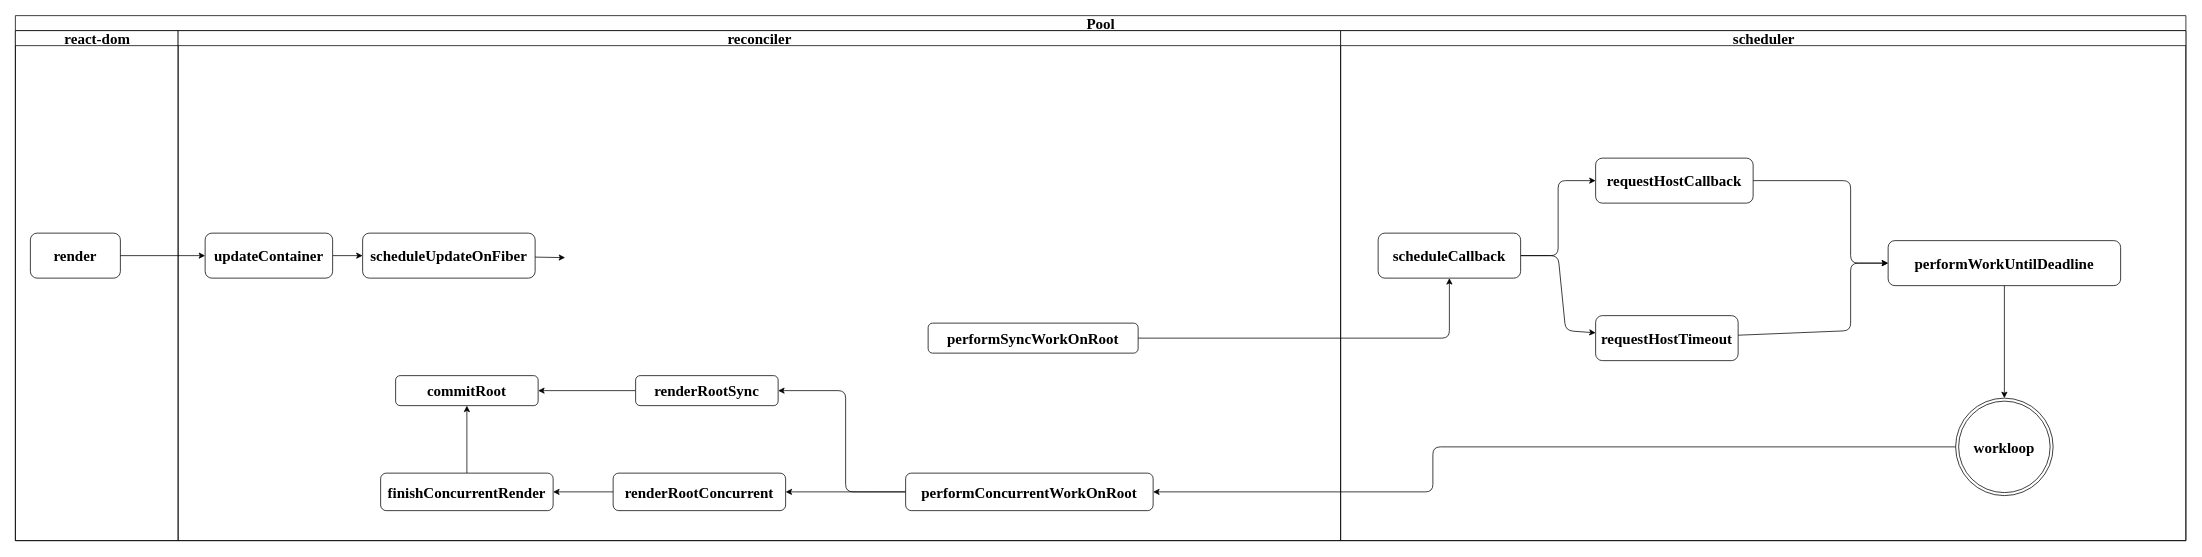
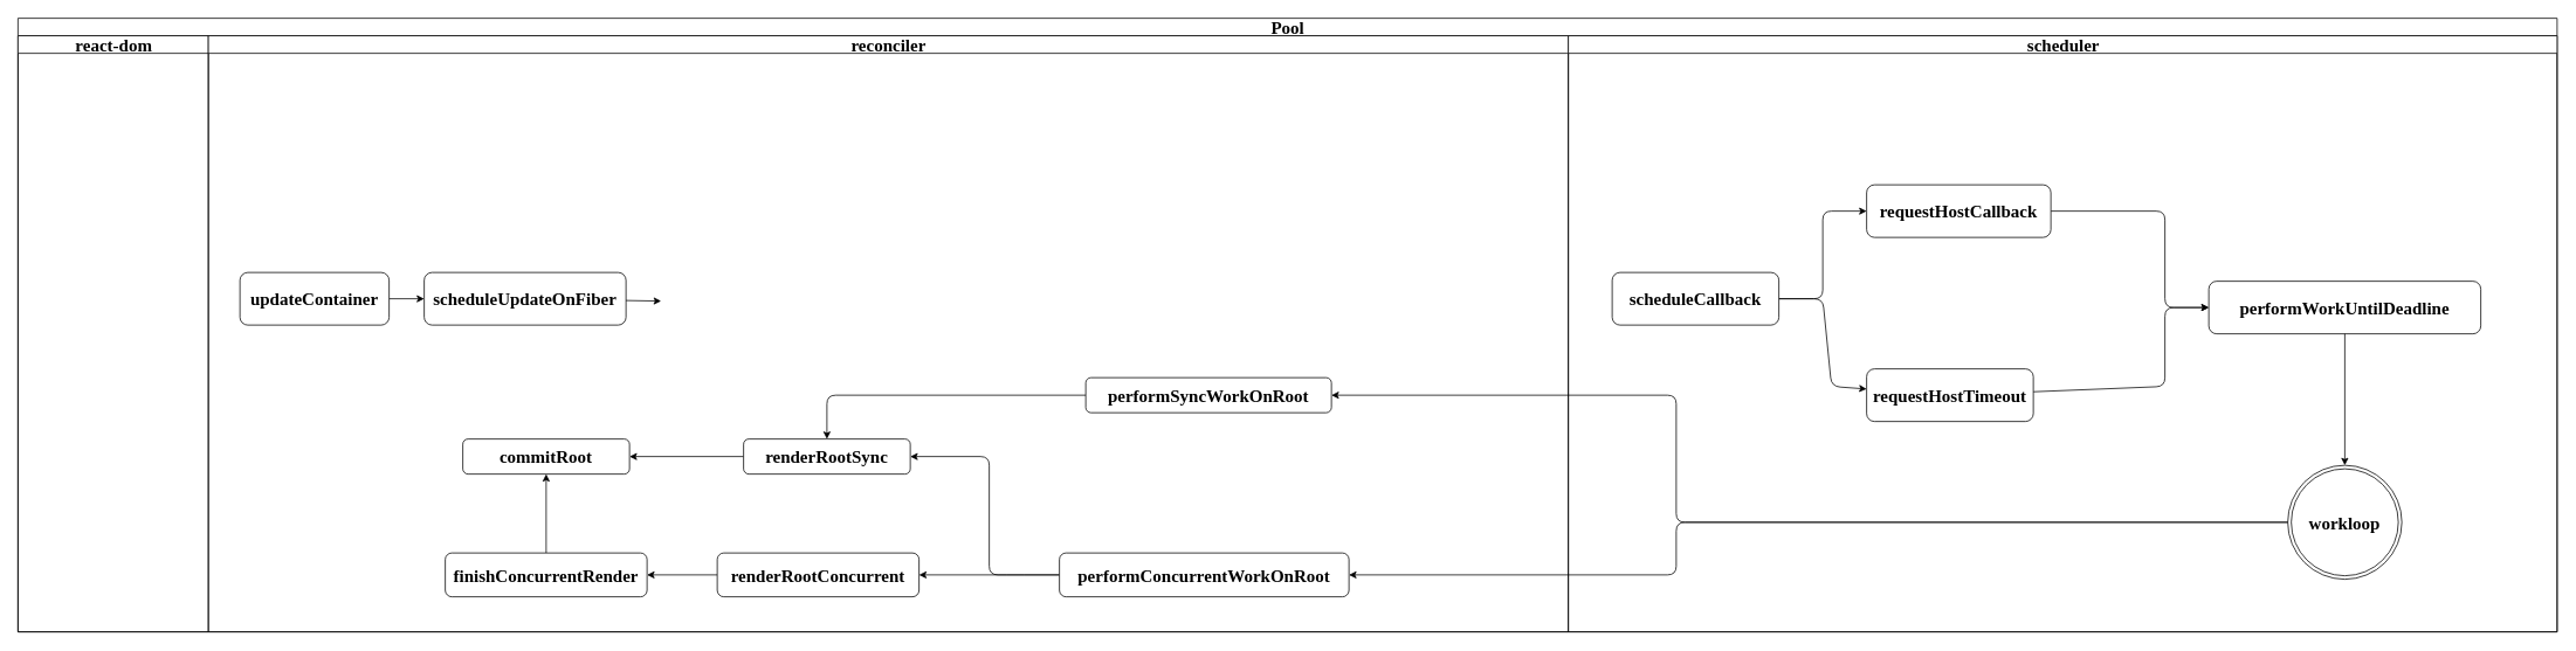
  <mxCell id="0" />
  <mxCell id="1" parent="0" />
  <mxCell id="2" value="Pool" style="swimlane;childLayout=stackLayout;resizeParent=1;resizeParentMax=0;startSize=20;html=1;hachureGap=4;fontFamily=Architects Daughter;fontSource=https%3A%2F%2Ffonts.googleapis.com%2Fcss%3Ffamily%3DArchitects%2BDaughter;fontSize=20;strokeColor=#000000;shadow=0;fillColor=#FFFFFF;fontColor=#000000;fontStyle=1;labelBackgroundColor=none;" parent="1" vertex="1"><mxGeometry x="20" y="20" width="2894" height="700" as="geometry" /></mxCell>
  <mxCell id="3" value="react-dom" style="swimlane;startSize=20;html=1;hachureGap=4;fontFamily=Architects Daughter;fontSource=https%3A%2F%2Ffonts.googleapis.com%2Fcss%3Ffamily%3DArchitects%2BDaughter;fontSize=20;strokeColor=#000000;shadow=0;fillColor=#FFFFFF;fontColor=#000000;fontStyle=1;labelBackgroundColor=none;" parent="2" vertex="1"><mxGeometry y="20" width="217" height="680" as="geometry" /></mxCell>
- <mxCell id="4" value="render" style="rounded=1;whiteSpace=wrap;html=1;hachureGap=4;fontFamily=Architects Daughter;fontSource=https%3A%2F%2Ffonts.googleapis.com%2Fcss%3Ffamily%3DArchitects%2BDaughter;fontSize=20;strokeColor=#000000;shadow=0;fillColor=#FFFFFF;fontColor=#000000;fontStyle=1;labelBackgroundColor=none;" parent="3" vertex="1"><mxGeometry x="20.0" y="270" width="120" height="60" as="geometry" /></mxCell>
- <mxCell id="5" value="" style="edgeStyle=none;hachureGap=4;html=1;fontFamily=Architects Daughter;fontSource=https%3A%2F%2Ffonts.googleapis.com%2Fcss%3Ffamily%3DArchitects%2BDaughter;fontSize=20;strokeColor=#000000;shadow=0;fillColor=#FFFFFF;fontColor=#000000;fontStyle=1;labelBackgroundColor=none;" parent="2" source="4" target="8" edge="1"><mxGeometry relative="1" as="geometry" /></mxCell>
  <mxCell id="6" value="reconciler" style="swimlane;startSize=20;html=1;hachureGap=4;fontFamily=Architects Daughter;fontSource=https%3A%2F%2Ffonts.googleapis.com%2Fcss%3Ffamily%3DArchitects%2BDaughter;fontSize=20;strokeColor=#000000;shadow=0;fillColor=#FFFFFF;fontColor=#000000;fontStyle=1;labelBackgroundColor=none;" parent="2" vertex="1"><mxGeometry x="217" y="20" width="1550" height="680" as="geometry" /></mxCell>
  <mxCell id="7" value="" style="edgeStyle=none;hachureGap=4;html=1;fontFamily=Architects Daughter;fontSource=https%3A%2F%2Ffonts.googleapis.com%2Fcss%3Ffamily%3DArchitects%2BDaughter;fontSize=20;strokeColor=#000000;shadow=0;fillColor=#FFFFFF;fontColor=#000000;fontStyle=1;labelBackgroundColor=none;" parent="6" source="8" target="9" edge="1"><mxGeometry relative="1" as="geometry" /></mxCell>
  <mxCell id="8" value="updateContainer" style="rounded=1;whiteSpace=wrap;html=1;hachureGap=4;fontFamily=Architects Daughter;fontSource=https%3A%2F%2Ffonts.googleapis.com%2Fcss%3Ffamily%3DArchitects%2BDaughter;fontSize=20;strokeColor=#000000;shadow=0;fillColor=#FFFFFF;fontColor=#000000;fontStyle=1;labelBackgroundColor=none;" parent="6" vertex="1"><mxGeometry x="36.0" y="270" width="170" height="60" as="geometry" /></mxCell>
  <mxCell id="9" value="scheduleUpdateOnFiber" style="rounded=1;whiteSpace=wrap;html=1;hachureGap=4;fontFamily=Architects Daughter;fontSource=https%3A%2F%2Ffonts.googleapis.com%2Fcss%3Ffamily%3DArchitects%2BDaughter;fontSize=20;strokeColor=#000000;shadow=0;fillColor=#FFFFFF;fontColor=#000000;fontStyle=1;labelBackgroundColor=none;" parent="6" vertex="1"><mxGeometry x="246" y="270" width="230" height="60" as="geometry" /></mxCell>
  <mxCell id="10" value="" style="edgeStyle=none;hachureGap=4;html=1;fontFamily=Architects Daughter;fontSource=https%3A%2F%2Ffonts.googleapis.com%2Fcss%3Ffamily%3DArchitects%2BDaughter;fontSize=20;strokeColor=#000000;shadow=0;fillColor=#FFFFFF;fontColor=#000000;fontStyle=1;labelBackgroundColor=none;" parent="6" source="9" edge="1"><mxGeometry relative="1" as="geometry"><mxPoint x="516" y="302.672" as="targetPoint" /></mxGeometry></mxCell>
- <mxCell id="11" value="" style="edgeStyle=orthogonalEdgeStyle;hachureGap=4;html=1;fontFamily=Architects Daughter;fontSource=https%3A%2F%2Ffonts.googleapis.com%2Fcss%3Ffamily%3DArchitects%2BDaughter;fontSize=20;strokeColor=#000000;shadow=0;fillColor=#FFFFFF;fontColor=#000000;fontStyle=1;labelBackgroundColor=none;" parent="6" source="12" target="26" edge="1"><mxGeometry relative="1" as="geometry"><mxPoint x="111" y="460" as="targetPoint" /></mxGeometry></mxCell>
+ <mxCell id="11" value="" style="edgeStyle=orthogonalEdgeStyle;hachureGap=4;html=1;fontFamily=Architects Daughter;fontSource=https%3A%2F%2Ffonts.googleapis.com%2Fcss%3Ffamily%3DArchitects%2BDaughter;fontSize=20;entryX=0.5;entryY=0;entryDx=0;entryDy=0;strokeColor=#000000;shadow=0;fillColor=#FFFFFF;fontColor=#000000;fontStyle=1;labelBackgroundColor=none;" parent="6" source="12" target="17" edge="1"><mxGeometry relative="1" as="geometry"><mxPoint x="111" y="460" as="targetPoint" /></mxGeometry></mxCell>
  <mxCell id="12" value="performSyncWorkOnRoot" style="rounded=1;whiteSpace=wrap;html=1;hachureGap=4;fontFamily=Architects Daughter;fontSource=https%3A%2F%2Ffonts.googleapis.com%2Fcss%3Ffamily%3DArchitects%2BDaughter;fontSize=20;strokeColor=#000000;shadow=0;fillColor=#FFFFFF;fontColor=#000000;fontStyle=1;labelBackgroundColor=none;" parent="6" vertex="1"><mxGeometry x="1000" y="390" width="280" height="40" as="geometry" /></mxCell>
  <mxCell id="13" value="" style="edgeStyle=orthogonalEdgeStyle;hachureGap=4;html=1;fontFamily=Architects Daughter;fontSource=https%3A%2F%2Ffonts.googleapis.com%2Fcss%3Ffamily%3DArchitects%2BDaughter;fontSize=20;exitX=0;exitY=0.5;exitDx=0;exitDy=0;entryX=1;entryY=0.5;entryDx=0;entryDy=0;strokeColor=#000000;shadow=0;fillColor=#FFFFFF;fontColor=#000000;fontStyle=1;labelBackgroundColor=none;" parent="6" source="15" target="19" edge="1"><mxGeometry relative="1" as="geometry"><mxPoint x="216" y="615" as="targetPoint" /><Array as="points"><mxPoint x="920" y="615" /><mxPoint x="920" y="615" /></Array></mxGeometry></mxCell>
  <mxCell id="14" style="edgeStyle=orthogonalEdgeStyle;hachureGap=4;html=1;entryX=1;entryY=0.5;entryDx=0;entryDy=0;fontFamily=Architects Daughter;fontSource=https%3A%2F%2Ffonts.googleapis.com%2Fcss%3Ffamily%3DArchitects%2BDaughter;fontSize=20;exitX=0;exitY=0.5;exitDx=0;exitDy=0;strokeColor=#000000;shadow=0;fillColor=#FFFFFF;fontColor=#000000;fontStyle=1;labelBackgroundColor=none;" parent="6" source="15" target="17" edge="1"><mxGeometry relative="1" as="geometry"><mxPoint x="206" y="480" as="targetPoint" /><Array as="points"><mxPoint x="890" y="615" /><mxPoint x="890" y="480" /></Array></mxGeometry></mxCell>
  <mxCell id="15" value="performConcurrentWorkOnRoot" style="rounded=1;whiteSpace=wrap;html=1;hachureGap=4;fontFamily=Architects Daughter;fontSource=https%3A%2F%2Ffonts.googleapis.com%2Fcss%3Ffamily%3DArchitects%2BDaughter;fontSize=20;strokeColor=#000000;shadow=0;fillColor=#FFFFFF;fontColor=#000000;fontStyle=1;labelBackgroundColor=none;" parent="6" vertex="1"><mxGeometry x="970" y="590" width="330" height="50" as="geometry" /></mxCell>
  <mxCell id="16" value="" style="edgeStyle=orthogonalEdgeStyle;hachureGap=4;html=1;fontFamily=Architects Daughter;fontSource=https%3A%2F%2Ffonts.googleapis.com%2Fcss%3Ffamily%3DArchitects%2BDaughter;fontSize=20;strokeColor=#000000;shadow=0;fillColor=#FFFFFF;fontColor=#000000;fontStyle=1;labelBackgroundColor=none;" parent="6" source="17" target="20" edge="1"><mxGeometry relative="1" as="geometry" /></mxCell>
  <mxCell id="17" value="renderRootSync" style="rounded=1;whiteSpace=wrap;html=1;hachureGap=4;fontFamily=Architects Daughter;fontSource=https%3A%2F%2Ffonts.googleapis.com%2Fcss%3Ffamily%3DArchitects%2BDaughter;fontSize=20;strokeColor=#000000;shadow=0;fillColor=#FFFFFF;fontColor=#000000;fontStyle=1;labelBackgroundColor=none;" parent="6" vertex="1"><mxGeometry x="610" y="460" width="190" height="40" as="geometry" /></mxCell>
  <mxCell id="18" value="" style="edgeStyle=orthogonalEdgeStyle;hachureGap=4;html=1;fontFamily=Architects Daughter;fontSource=https%3A%2F%2Ffonts.googleapis.com%2Fcss%3Ffamily%3DArchitects%2BDaughter;fontSize=20;strokeColor=#000000;shadow=0;fillColor=#FFFFFF;fontColor=#000000;fontStyle=1;labelBackgroundColor=none;" parent="6" source="19" target="22" edge="1"><mxGeometry relative="1" as="geometry" /></mxCell>
  <mxCell id="19" value="renderRootConcurrent" style="rounded=1;whiteSpace=wrap;html=1;hachureGap=4;fontFamily=Architects Daughter;fontSource=https%3A%2F%2Ffonts.googleapis.com%2Fcss%3Ffamily%3DArchitects%2BDaughter;fontSize=20;strokeColor=#000000;shadow=0;fillColor=#FFFFFF;fontColor=#000000;fontStyle=1;labelBackgroundColor=none;" parent="6" vertex="1"><mxGeometry x="580" y="590" width="230" height="50" as="geometry" /></mxCell>
  <mxCell id="20" value="commitRoot" style="rounded=1;whiteSpace=wrap;html=1;hachureGap=4;fontFamily=Architects Daughter;fontSource=https%3A%2F%2Ffonts.googleapis.com%2Fcss%3Ffamily%3DArchitects%2BDaughter;fontSize=20;strokeColor=#000000;shadow=0;fillColor=#FFFFFF;fontColor=#000000;fontStyle=1;labelBackgroundColor=none;" parent="6" vertex="1"><mxGeometry x="290" y="460" width="190" height="40" as="geometry" /></mxCell>
  <mxCell id="21" style="edgeStyle=orthogonalEdgeStyle;hachureGap=4;html=1;entryX=0.5;entryY=1;entryDx=0;entryDy=0;fontFamily=Architects Daughter;fontSource=https%3A%2F%2Ffonts.googleapis.com%2Fcss%3Ffamily%3DArchitects%2BDaughter;fontSize=20;strokeColor=#000000;shadow=0;fillColor=#FFFFFF;fontColor=#000000;fontStyle=1;labelBackgroundColor=none;" parent="6" source="22" target="20" edge="1"><mxGeometry relative="1" as="geometry" /></mxCell>
  <mxCell id="22" value="finishConcurrentRender" style="rounded=1;whiteSpace=wrap;html=1;hachureGap=4;fontFamily=Architects Daughter;fontSource=https%3A%2F%2Ffonts.googleapis.com%2Fcss%3Ffamily%3DArchitects%2BDaughter;fontSize=20;strokeColor=#000000;shadow=0;fillColor=#FFFFFF;fontColor=#000000;fontStyle=1;labelBackgroundColor=none;" parent="6" vertex="1"><mxGeometry x="270" y="590" width="230" height="50" as="geometry" /></mxCell>
  <mxCell id="23" value="scheduler" style="swimlane;startSize=20;html=1;hachureGap=4;fontFamily=Architects Daughter;fontSource=https%3A%2F%2Ffonts.googleapis.com%2Fcss%3Ffamily%3DArchitects%2BDaughter;fontSize=20;strokeColor=#000000;shadow=0;fillColor=#FFFFFF;fontColor=#000000;fontStyle=1;labelBackgroundColor=none;" parent="2" vertex="1"><mxGeometry x="1767" y="20" width="1127" height="680" as="geometry" /></mxCell>
  <mxCell id="24" value="" style="edgeStyle=none;hachureGap=4;html=1;fontFamily=Architects Daughter;fontSource=https%3A%2F%2Ffonts.googleapis.com%2Fcss%3Ffamily%3DArchitects%2BDaughter;fontSize=20;exitX=1;exitY=0.5;exitDx=0;exitDy=0;entryX=0;entryY=0.5;entryDx=0;entryDy=0;strokeColor=#000000;shadow=0;fillColor=#FFFFFF;fontColor=#000000;fontStyle=1;labelBackgroundColor=none;" parent="23" source="26" target="28" edge="1"><mxGeometry relative="1" as="geometry"><Array as="points"><mxPoint x="290" y="300" /><mxPoint x="290" y="200" /></Array></mxGeometry></mxCell>
  <mxCell id="25" value="" style="edgeStyle=none;hachureGap=4;html=1;fontFamily=Architects Daughter;fontSource=https%3A%2F%2Ffonts.googleapis.com%2Fcss%3Ffamily%3DArchitects%2BDaughter;fontSize=20;exitX=1;exitY=0.5;exitDx=0;exitDy=0;strokeColor=#000000;shadow=0;fillColor=#FFFFFF;fontColor=#000000;fontStyle=1;labelBackgroundColor=none;" parent="23" source="26" target="30" edge="1"><mxGeometry relative="1" as="geometry"><Array as="points"><mxPoint x="290" y="300" /><mxPoint x="300" y="400" /></Array></mxGeometry></mxCell>
  <mxCell id="26" value="scheduleCallback" style="rounded=1;whiteSpace=wrap;html=1;hachureGap=4;fontFamily=Architects Daughter;fontSource=https%3A%2F%2Ffonts.googleapis.com%2Fcss%3Ffamily%3DArchitects%2BDaughter;fontSize=20;strokeColor=#000000;shadow=0;fillColor=#FFFFFF;fontColor=#000000;fontStyle=1;labelBackgroundColor=none;" parent="23" vertex="1"><mxGeometry x="50" y="270" width="190" height="60" as="geometry" /></mxCell>
  <mxCell id="27" value="" style="edgeStyle=none;hachureGap=4;html=1;fontFamily=Architects Daughter;fontSource=https%3A%2F%2Ffonts.googleapis.com%2Fcss%3Ffamily%3DArchitects%2BDaughter;fontSize=20;exitX=1;exitY=0.5;exitDx=0;exitDy=0;strokeColor=#000000;shadow=0;fillColor=#FFFFFF;fontColor=#000000;fontStyle=1;labelBackgroundColor=none;" parent="23" source="28" target="31" edge="1"><mxGeometry relative="1" as="geometry"><Array as="points"><mxPoint x="680" y="200" /><mxPoint x="680" y="310" /></Array></mxGeometry></mxCell>
  <mxCell id="28" value="requestHostCallback" style="rounded=1;whiteSpace=wrap;html=1;hachureGap=4;fontFamily=Architects Daughter;fontSource=https%3A%2F%2Ffonts.googleapis.com%2Fcss%3Ffamily%3DArchitects%2BDaughter;fontSize=20;strokeColor=#000000;shadow=0;fillColor=#FFFFFF;fontColor=#000000;fontStyle=1;labelBackgroundColor=none;" parent="23" vertex="1"><mxGeometry x="340" y="170" width="210" height="60" as="geometry" /></mxCell>
  <mxCell id="29" style="edgeStyle=none;hachureGap=4;html=1;entryX=0;entryY=0.5;entryDx=0;entryDy=0;fontFamily=Architects Daughter;fontSource=https%3A%2F%2Ffonts.googleapis.com%2Fcss%3Ffamily%3DArchitects%2BDaughter;fontSize=20;strokeColor=#000000;shadow=0;fillColor=#FFFFFF;fontColor=#000000;fontStyle=1;labelBackgroundColor=none;" parent="23" source="30" target="31" edge="1"><mxGeometry relative="1" as="geometry"><Array as="points"><mxPoint x="680" y="400" /><mxPoint x="680" y="310" /></Array></mxGeometry></mxCell>
  <mxCell id="30" value="requestHostTimeout" style="rounded=1;whiteSpace=wrap;html=1;hachureGap=4;fontFamily=Architects Daughter;fontSource=https%3A%2F%2Ffonts.googleapis.com%2Fcss%3Ffamily%3DArchitects%2BDaughter;fontSize=20;strokeColor=#000000;shadow=0;fillColor=#FFFFFF;fontColor=#000000;fontStyle=1;labelBackgroundColor=none;" parent="23" vertex="1"><mxGeometry x="340" y="380" width="190" height="60" as="geometry" /></mxCell>
  <mxCell id="31" value="performWorkUntilDeadline" style="rounded=1;whiteSpace=wrap;html=1;hachureGap=4;fontFamily=Architects Daughter;fontSource=https%3A%2F%2Ffonts.googleapis.com%2Fcss%3Ffamily%3DArchitects%2BDaughter;fontSize=20;strokeColor=#000000;shadow=0;fillColor=#FFFFFF;fontColor=#000000;fontStyle=1;labelBackgroundColor=none;" parent="23" vertex="1"><mxGeometry x="730" y="280" width="310" height="60" as="geometry" /></mxCell>
  <mxCell id="32" value="" style="edgeStyle=none;hachureGap=4;html=1;fontFamily=Architects Daughter;fontSource=https%3A%2F%2Ffonts.googleapis.com%2Fcss%3Ffamily%3DArchitects%2BDaughter;fontSize=20;entryX=0.5;entryY=0;entryDx=0;entryDy=0;strokeColor=#000000;shadow=0;fillColor=#FFFFFF;fontColor=#000000;fontStyle=1;labelBackgroundColor=none;" parent="23" source="31" target="33" edge="1"><mxGeometry relative="1" as="geometry"><mxPoint x="1100" y="310" as="targetPoint" /></mxGeometry></mxCell>
  <mxCell id="33" value="workloop" style="ellipse;shape=doubleEllipse;whiteSpace=wrap;html=1;aspect=fixed;hachureGap=4;fontFamily=Architects Daughter;fontSource=https%3A%2F%2Ffonts.googleapis.com%2Fcss%3Ffamily%3DArchitects%2BDaughter;fontSize=20;strokeColor=#000000;shadow=0;fillColor=#FFFFFF;fontColor=#000000;fontStyle=1;labelBackgroundColor=none;" parent="23" vertex="1"><mxGeometry x="820" y="490" width="130" height="130" as="geometry" /></mxCell>
+ <mxCell id="34" style="edgeStyle=orthogonalEdgeStyle;hachureGap=4;html=1;fontFamily=Architects Daughter;fontSource=https%3A%2F%2Ffonts.googleapis.com%2Fcss%3Ffamily%3DArchitects%2BDaughter;fontSize=20;entryX=1;entryY=0.5;entryDx=0;entryDy=0;strokeColor=#000000;shadow=0;fillColor=#FFFFFF;fontColor=#000000;fontStyle=1;labelBackgroundColor=none;" parent="2" source="33" target="12" edge="1"><mxGeometry relative="1" as="geometry"><mxPoint x="820" y="510" as="targetPoint" /><Array as="points"><mxPoint x="1890" y="575" /><mxPoint x="1890" y="430" /></Array></mxGeometry></mxCell>
  <mxCell id="35" style="edgeStyle=orthogonalEdgeStyle;hachureGap=4;html=1;fontFamily=Architects Daughter;fontSource=https%3A%2F%2Ffonts.googleapis.com%2Fcss%3Ffamily%3DArchitects%2BDaughter;fontSize=20;strokeColor=#000000;shadow=0;fillColor=#FFFFFF;fontColor=#000000;fontStyle=1;labelBackgroundColor=none;" parent="2" source="33" target="15" edge="1"><mxGeometry relative="1" as="geometry"><mxPoint x="1240" y="650" as="targetPoint" /><Array as="points"><mxPoint x="1890" y="575" /><mxPoint x="1890" y="635" /></Array></mxGeometry></mxCell>
